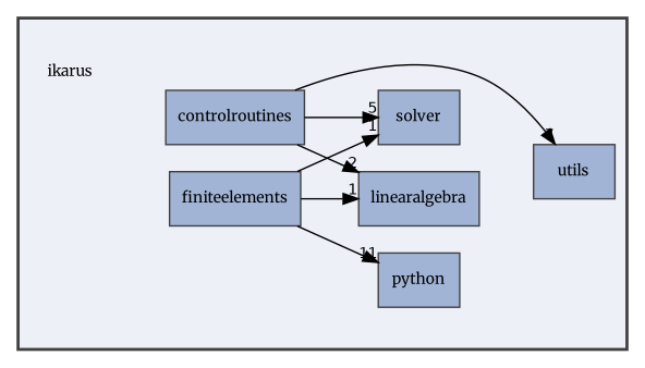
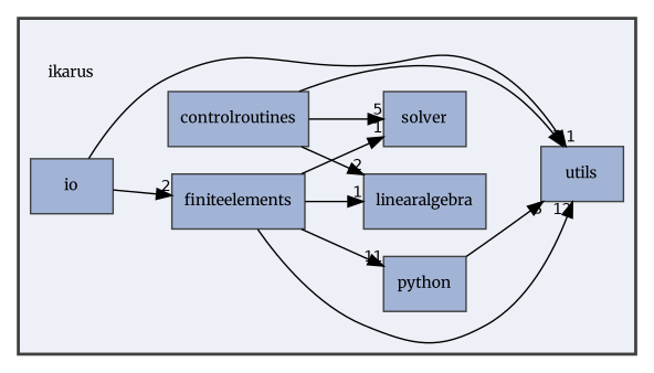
  digraph {
    compound=true
    fontname=Merriweather
    rankdir=LR
    node [fontname=Merriweather fontsize=10 shape=box color=grey25 fillcolor="#a2b4d6" style="filled,"]
    edge [fontname=Merriweather fontsize=10 headlabel=1 labeldistance=1.5 labelfontname=Helvetica labelfontsize=10]
    n1 [label=ikarus shape=plaintext color="" fillcolor="" style=""]
    n2 [label=controlroutines]
    n3 [label=finiteelements]
+   n4 [label=io]
    n5 [label=linearalgebra]
    n6 [label=python]
    n7 [label=solver]
    n8 [label=utils]
    subgraph cluster_1 {
      bgcolor="#edf0f7"
      fontsize=10
      pencolor=grey25
      style="filled,bold,"
      n1
      n2
      n3
+     n4
      n5
      n6
      n7
      n8
    }
    n2 -> n5 [headlabel=2]
    n2 -> n7 [headlabel=5]
    n2 -> n8 [headlabel=7]
    n3 -> n5
    n3 -> n6 [headlabel=11]
    n3 -> n7
+   n3 -> n8 [headlabel=12]
+   n4 -> n3 [headlabel=2]
+   n4 -> n8
+   n6 -> n8 [headlabel=6]
  }
